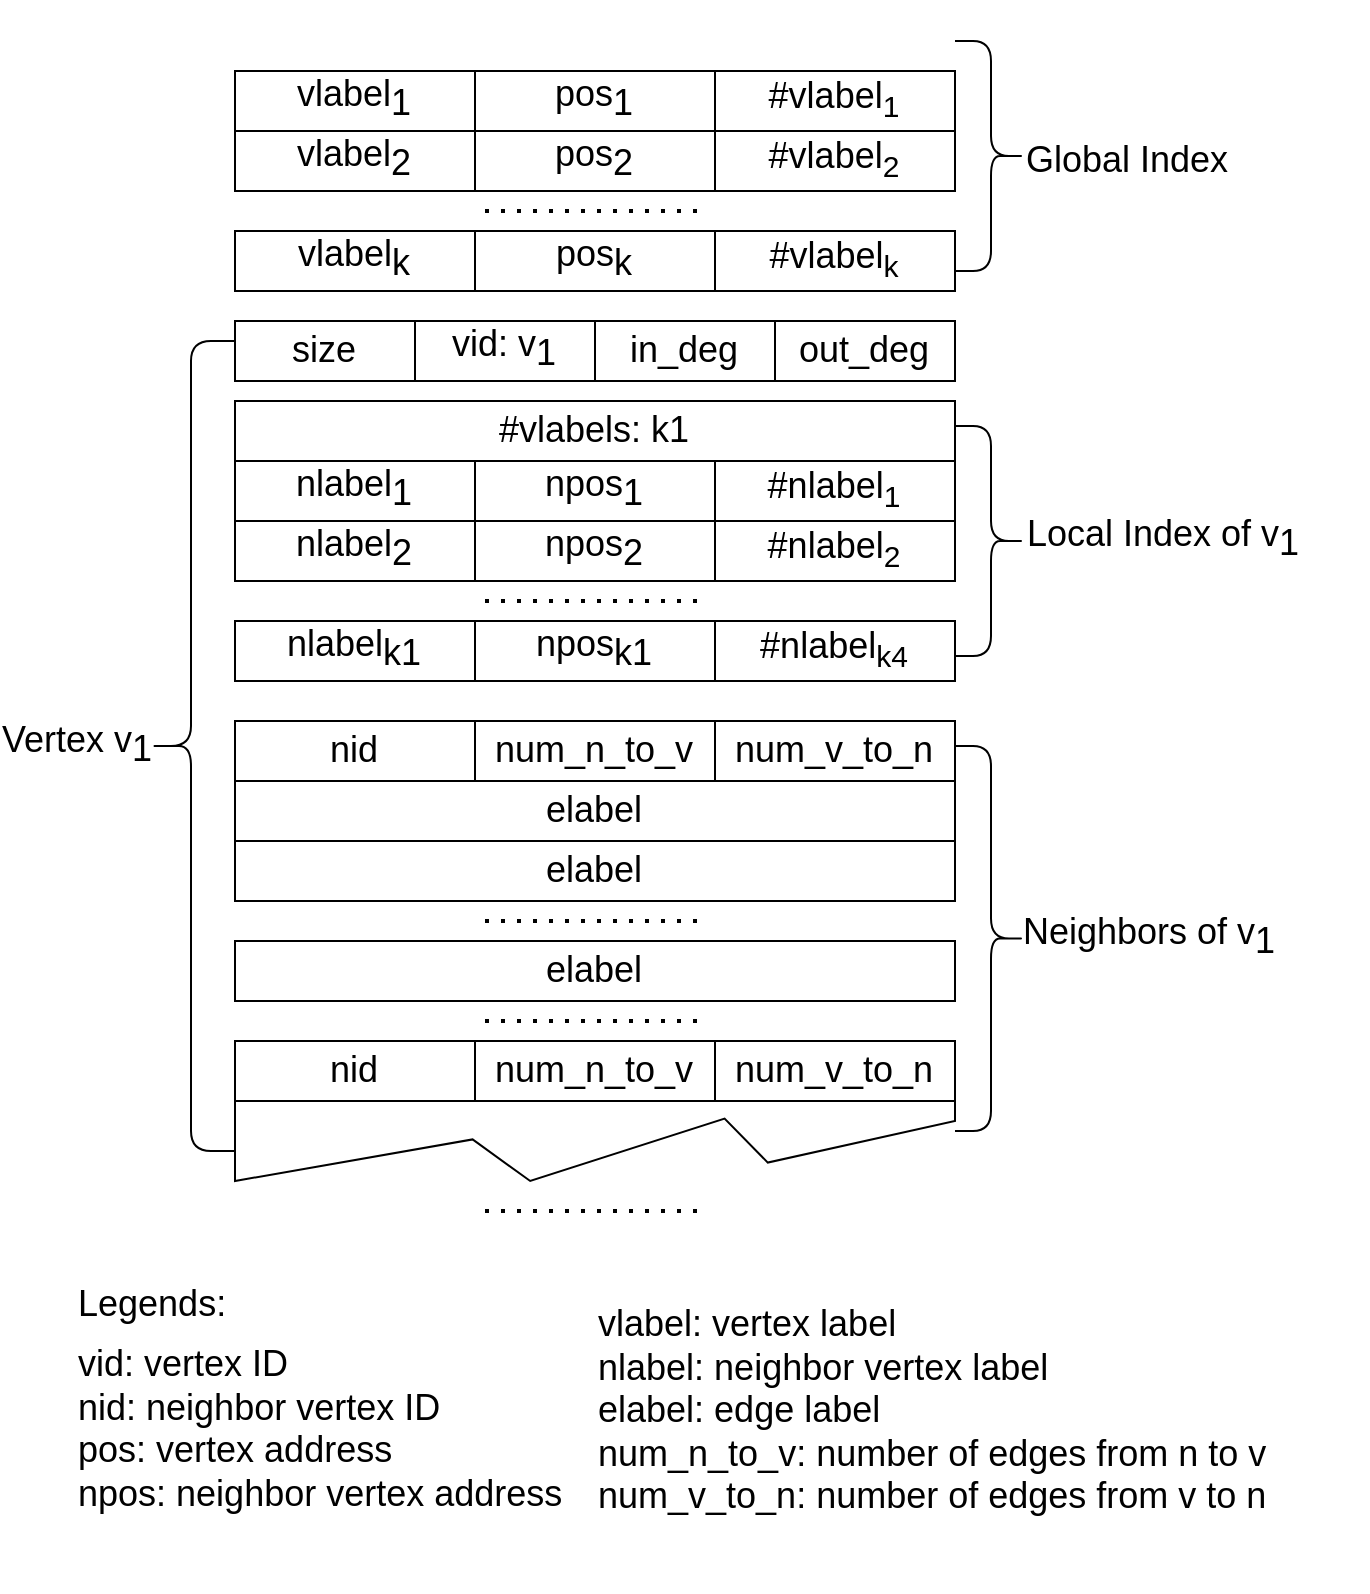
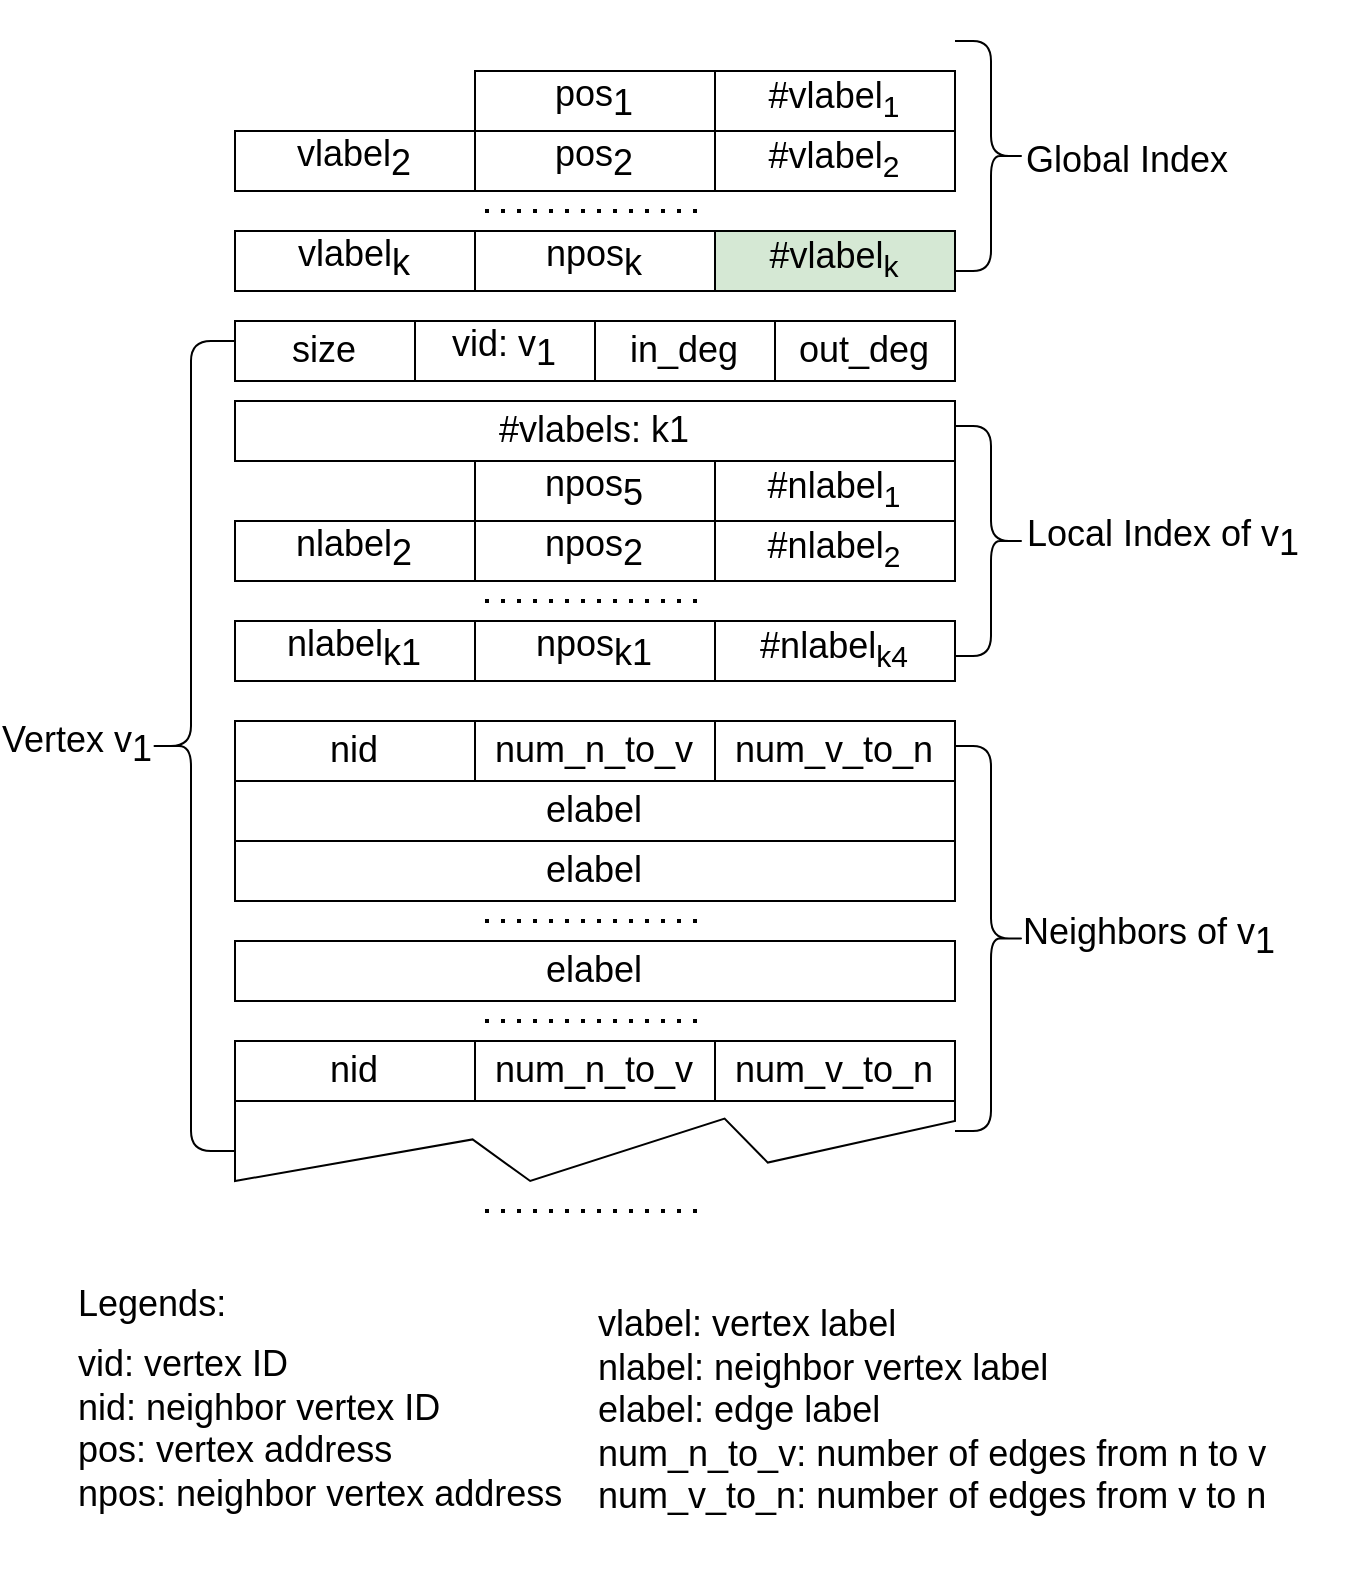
  <mxCell id="0" />
  <mxCell id="1" parent="0" />
  <mxCell id="2" value="" style="group;fontSize=18;" parent="1" vertex="1" connectable="0"><mxGeometry x="100" y="35" width="360" height="30" as="geometry" /></mxCell>
- <mxCell id="3" value="&lt;font style=&quot;font-size: 18px;&quot;&gt;vlabel&lt;sub style=&quot;font-size: 18px;&quot;&gt;1&lt;/sub&gt;&lt;/font&gt;" style="rounded=0;whiteSpace=wrap;html=1;fontSize=18;" parent="2" vertex="1"><mxGeometry width="120" height="30" as="geometry" /></mxCell>
  <mxCell id="4" value="&lt;font style=&quot;font-size: 18px;&quot;&gt;pos&lt;sub style=&quot;font-size: 18px;&quot;&gt;1&lt;/sub&gt;&lt;/font&gt;" style="rounded=0;whiteSpace=wrap;html=1;fontSize=18;" parent="2" vertex="1"><mxGeometry x="120" width="120" height="30" as="geometry" /></mxCell>
  <mxCell id="5" value="#vlabel&lt;sub&gt;1&lt;/sub&gt;" style="rounded=0;whiteSpace=wrap;html=1;fontSize=18;" parent="2" vertex="1"><mxGeometry x="240" width="120" height="30" as="geometry" /></mxCell>
  <mxCell id="6" value="" style="group;fontSize=18;" parent="1" vertex="1" connectable="0"><mxGeometry x="100" y="65" width="360" height="30" as="geometry" /></mxCell>
  <mxCell id="7" value="&lt;font style=&quot;font-size: 18px;&quot;&gt;vlabel&lt;sub style=&quot;font-size: 18px;&quot;&gt;2&lt;/sub&gt;&lt;/font&gt;" style="rounded=0;whiteSpace=wrap;html=1;fontSize=18;" parent="6" vertex="1"><mxGeometry width="120" height="30" as="geometry" /></mxCell>
  <mxCell id="8" value="&lt;font style=&quot;font-size: 18px;&quot;&gt;pos&lt;sub style=&quot;font-size: 18px;&quot;&gt;2&lt;/sub&gt;&lt;/font&gt;" style="rounded=0;whiteSpace=wrap;html=1;fontSize=18;" parent="6" vertex="1"><mxGeometry x="120" width="120" height="30" as="geometry" /></mxCell>
  <mxCell id="9" value="#vlabel&lt;sub&gt;2&lt;/sub&gt;" style="rounded=0;whiteSpace=wrap;html=1;fontSize=18;" parent="6" vertex="1"><mxGeometry x="240" width="120" height="30" as="geometry" /></mxCell>
  <mxCell id="10" value="" style="group;fontSize=18;" parent="1" vertex="1" connectable="0"><mxGeometry x="100" y="115" width="360" height="30" as="geometry" /></mxCell>
  <mxCell id="11" value="vlabel&lt;span style=&quot;font-size: 18px;&quot;&gt;&lt;sub style=&quot;font-size: 18px;&quot;&gt;k&lt;/sub&gt;&lt;/span&gt;" style="rounded=0;whiteSpace=wrap;html=1;fontSize=18;" parent="10" vertex="1"><mxGeometry width="120" height="30" as="geometry" /></mxCell>
- <mxCell id="12" value="pos&lt;span style=&quot;font-size: 18px;&quot;&gt;&lt;sub style=&quot;font-size: 18px;&quot;&gt;k&lt;/sub&gt;&lt;/span&gt;" style="rounded=0;whiteSpace=wrap;html=1;fontSize=18;" parent="10" vertex="1"><mxGeometry x="120" width="120" height="30" as="geometry" /></mxCell>
- <mxCell id="13" value="#vlabel&lt;sub&gt;k&lt;/sub&gt;" style="rounded=0;whiteSpace=wrap;html=1;fontSize=18;" parent="10" vertex="1"><mxGeometry x="240" width="120" height="30" as="geometry" /></mxCell>
+ <mxCell id="12" value="npos&lt;span style=&quot;font-size: 18px;&quot;&gt;&lt;sub style=&quot;font-size: 18px;&quot;&gt;k&lt;/sub&gt;&lt;/span&gt;" style="rounded=0;whiteSpace=wrap;html=1;fontSize=18;" parent="10" vertex="1"><mxGeometry x="120" width="120" height="30" as="geometry" /></mxCell>
+ <mxCell id="13" value="#vlabel&lt;sub&gt;k&lt;/sub&gt;" style="rounded=0;whiteSpace=wrap;html=1;fontSize=18;fillColor=#d5e8d4;" parent="10" vertex="1"><mxGeometry x="240" width="120" height="30" as="geometry" /></mxCell>
  <mxCell id="14" value="" style="endArrow=none;dashed=1;html=1;dashPattern=1 3;strokeWidth=2;spacing=2;verticalAlign=middle;fontSize=18;" parent="1" edge="1"><mxGeometry width="50" height="50" relative="1" as="geometry"><mxPoint x="225" y="105" as="sourcePoint" /><mxPoint x="335" y="105" as="targetPoint" /></mxGeometry></mxCell>
  <mxCell id="15" value="#vlabels: k&lt;span style=&quot;font-size: 18px&quot;&gt;1&lt;/span&gt;" style="rounded=0;whiteSpace=wrap;html=1;fontSize=18;" parent="1" vertex="1"><mxGeometry x="100" y="200" width="360" height="30" as="geometry" /></mxCell>
  <mxCell id="16" value="" style="group;fontSize=18;" parent="1" vertex="1" connectable="0"><mxGeometry x="100" y="230" width="360" height="30" as="geometry" /></mxCell>
- <mxCell id="17" value="nlabel&lt;sub style=&quot;font-size: 18px&quot;&gt;1&lt;/sub&gt;" style="rounded=0;whiteSpace=wrap;html=1;fontSize=18;" parent="16" vertex="1"><mxGeometry width="120" height="30" as="geometry" /></mxCell>
- <mxCell id="18" value="npos&lt;sub style=&quot;font-size: 18px&quot;&gt;1&lt;/sub&gt;" style="rounded=0;whiteSpace=wrap;html=1;fontSize=18;" parent="16" vertex="1"><mxGeometry x="120" width="120" height="30" as="geometry" /></mxCell>
+ <mxCell id="18" value="npos&lt;sub style=&quot;font-size: 18px&quot;&gt;5&lt;/sub&gt;" style="rounded=0;whiteSpace=wrap;html=1;fontSize=18;" parent="16" vertex="1"><mxGeometry x="120" width="120" height="30" as="geometry" /></mxCell>
  <mxCell id="19" value="#nlabel&lt;sub&gt;1&lt;/sub&gt;" style="rounded=0;whiteSpace=wrap;html=1;fontSize=18;" parent="16" vertex="1"><mxGeometry x="240" width="120" height="30" as="geometry" /></mxCell>
  <mxCell id="20" value="" style="group;fontSize=18;" parent="1" vertex="1" connectable="0"><mxGeometry x="100" y="260" width="360" height="30" as="geometry" /></mxCell>
  <mxCell id="21" value="nlabel&lt;span style=&quot;font-size: 18px&quot;&gt;&lt;sub style=&quot;font-size: 18px&quot;&gt;2&lt;/sub&gt;&lt;/span&gt;" style="rounded=0;whiteSpace=wrap;html=1;fontSize=18;" parent="20" vertex="1"><mxGeometry width="120" height="30" as="geometry" /></mxCell>
  <mxCell id="22" value="npos&lt;span style=&quot;font-size: 18px&quot;&gt;&lt;sub style=&quot;font-size: 18px&quot;&gt;2&lt;/sub&gt;&lt;/span&gt;" style="rounded=0;whiteSpace=wrap;html=1;fontSize=18;" parent="20" vertex="1"><mxGeometry x="120" width="120" height="30" as="geometry" /></mxCell>
  <mxCell id="23" value="#nlabel&lt;sub&gt;2&lt;/sub&gt;" style="rounded=0;whiteSpace=wrap;html=1;fontSize=18;" parent="20" vertex="1"><mxGeometry x="240" width="120" height="30" as="geometry" /></mxCell>
  <mxCell id="24" value="" style="group;fontSize=18;" parent="1" vertex="1" connectable="0"><mxGeometry x="100" y="310" width="360" height="30" as="geometry" /></mxCell>
  <mxCell id="25" value="nlabel&lt;span style=&quot;font-size: 18px&quot;&gt;&lt;sub style=&quot;font-size: 18px&quot;&gt;k1&lt;/sub&gt;&lt;/span&gt;" style="rounded=0;whiteSpace=wrap;html=1;fontSize=18;" parent="24" vertex="1"><mxGeometry width="120" height="30" as="geometry" /></mxCell>
  <mxCell id="26" value="npos&lt;span style=&quot;font-size: 18px&quot;&gt;&lt;sub style=&quot;font-size: 18px&quot;&gt;k1&lt;/sub&gt;&lt;/span&gt;" style="rounded=0;whiteSpace=wrap;html=1;fontSize=18;" parent="24" vertex="1"><mxGeometry x="120" width="120" height="30" as="geometry" /></mxCell>
  <mxCell id="27" value="#nlabel&lt;sub&gt;k4&lt;/sub&gt;" style="rounded=0;whiteSpace=wrap;html=1;fontSize=18;" parent="24" vertex="1"><mxGeometry x="240" width="120" height="30" as="geometry" /></mxCell>
  <mxCell id="28" value="" style="endArrow=none;dashed=1;html=1;dashPattern=1 3;strokeWidth=2;spacing=2;verticalAlign=middle;fontSize=18;" parent="1" edge="1"><mxGeometry width="50" height="50" relative="1" as="geometry"><mxPoint x="225" y="300" as="sourcePoint" /><mxPoint x="335" y="300" as="targetPoint" /></mxGeometry></mxCell>
  <mxCell id="29" value="" style="group;fontSize=18;" parent="1" vertex="1" connectable="0"><mxGeometry x="100" y="160" width="360" height="30" as="geometry" /></mxCell>
  <mxCell id="30" value="size" style="rounded=0;whiteSpace=wrap;html=1;fontSize=18;" parent="29" vertex="1"><mxGeometry width="90" height="30" as="geometry" /></mxCell>
  <mxCell id="31" value="vid: v&lt;sub style=&quot;font-size: 18px;&quot;&gt;1&lt;/sub&gt;" style="rounded=0;whiteSpace=wrap;html=1;fontSize=18;" parent="29" vertex="1"><mxGeometry x="90" width="90" height="30" as="geometry" /></mxCell>
  <mxCell id="32" value="in_deg" style="rounded=0;whiteSpace=wrap;html=1;fontSize=18;" parent="29" vertex="1"><mxGeometry x="180" width="90" height="30" as="geometry" /></mxCell>
  <mxCell id="33" value="out_deg" style="rounded=0;whiteSpace=wrap;html=1;fontSize=18;" parent="29" vertex="1"><mxGeometry x="270" width="90" height="30" as="geometry" /></mxCell>
  <mxCell id="34" value="" style="group;fontSize=18;" parent="1" vertex="1" connectable="0"><mxGeometry x="100" y="360" width="360" height="30" as="geometry" /></mxCell>
  <mxCell id="35" value="nid" style="rounded=0;whiteSpace=wrap;html=1;fontSize=18;" parent="34" vertex="1"><mxGeometry width="120" height="30" as="geometry" /></mxCell>
  <mxCell id="36" value="num_n_to_v" style="rounded=0;whiteSpace=wrap;html=1;fontSize=18;" parent="34" vertex="1"><mxGeometry x="120" width="120" height="30" as="geometry" /></mxCell>
  <mxCell id="37" value="num_v_to_n" style="rounded=0;whiteSpace=wrap;html=1;fontSize=18;" parent="34" vertex="1"><mxGeometry x="240" width="120" height="30" as="geometry" /></mxCell>
  <mxCell id="38" value="elabel" style="rounded=0;whiteSpace=wrap;html=1;fontSize=18;" parent="1" vertex="1"><mxGeometry x="100" y="390" width="360" height="30" as="geometry" /></mxCell>
  <mxCell id="39" value="elabel" style="rounded=0;whiteSpace=wrap;html=1;fontSize=18;" parent="1" vertex="1"><mxGeometry x="100" y="420" width="360" height="30" as="geometry" /></mxCell>
  <mxCell id="40" value="" style="endArrow=none;dashed=1;html=1;dashPattern=1 3;strokeWidth=2;spacing=2;verticalAlign=middle;fontSize=18;" parent="1" edge="1"><mxGeometry width="50" height="50" relative="1" as="geometry"><mxPoint x="225" y="460" as="sourcePoint" /><mxPoint x="335" y="460" as="targetPoint" /></mxGeometry></mxCell>
  <mxCell id="41" value="elabel" style="rounded=0;whiteSpace=wrap;html=1;fontSize=18;" parent="1" vertex="1"><mxGeometry x="100" y="470" width="360" height="30" as="geometry" /></mxCell>
  <mxCell id="42" value="" style="endArrow=none;dashed=1;html=1;dashPattern=1 3;strokeWidth=2;spacing=2;verticalAlign=middle;fontSize=18;" parent="1" edge="1"><mxGeometry x="234" y="505" width="50" height="50" as="geometry"><mxPoint x="225" y="510" as="sourcePoint" /><mxPoint x="335" y="510" as="targetPoint" /></mxGeometry></mxCell>
  <mxCell id="43" value="" style="verticalLabelPosition=bottom;verticalAlign=top;html=1;shape=mxgraph.basic.polygon;polyCoords=[[0,0],[1,0],[1,0.25],[0.74,0.77],[0.68,0.22],[0.41,1],[0.33,0.48],[0,1]];polyline=0;shadow=0;fontSize=18;" parent="1" vertex="1"><mxGeometry x="100" y="550" width="360" height="40" as="geometry" /></mxCell>
  <mxCell id="44" value="" style="group;fontSize=18;" parent="1" vertex="1" connectable="0"><mxGeometry x="100" y="520" width="360" height="30" as="geometry" /></mxCell>
  <mxCell id="45" value="nid" style="rounded=0;whiteSpace=wrap;html=1;fontSize=18;" parent="44" vertex="1"><mxGeometry width="120" height="30" as="geometry" /></mxCell>
  <mxCell id="46" value="num_n_to_v" style="rounded=0;whiteSpace=wrap;html=1;fontSize=18;" parent="44" vertex="1"><mxGeometry x="120" width="120" height="30" as="geometry" /></mxCell>
  <mxCell id="47" value="num_v_to_n" style="rounded=0;whiteSpace=wrap;html=1;fontSize=18;" parent="44" vertex="1"><mxGeometry x="240" width="120" height="30" as="geometry" /></mxCell>
  <mxCell id="48" value="" style="endArrow=none;dashed=1;html=1;dashPattern=1 3;strokeWidth=2;spacing=2;verticalAlign=middle;fontSize=18;" parent="1" edge="1"><mxGeometry x="234" y="600" width="50" height="50" as="geometry"><mxPoint x="225" y="605" as="sourcePoint" /><mxPoint x="335" y="605" as="targetPoint" /></mxGeometry></mxCell>
  <mxCell id="49" value="Local Index of v&lt;sub style=&quot;font-size: 18px;&quot;&gt;1&lt;/sub&gt;" style="text;html=1;align=center;verticalAlign=middle;resizable=0;points=[];autosize=1;fontSize=18;" parent="1" vertex="1"><mxGeometry x="489" y="255" width="150" height="30" as="geometry" /></mxCell>
  <mxCell id="50" value="&lt;font style=&quot;font-size: 18px&quot;&gt;vlabel: vertex label&lt;br&gt;nlabel: neighbor vertex label&lt;br&gt;elabel: edge label&lt;br&gt;num_n_to_v: number of edges from n to v&lt;br&gt;num_v_to_n: number of edges from v to n&lt;br&gt;&lt;/font&gt;" style="rounded=0;whiteSpace=wrap;html=1;align=left;verticalAlign=top;strokeColor=#FFFFFF;" parent="1" vertex="1"><mxGeometry x="280" y="645" width="366" height="130" as="geometry" /></mxCell>
  <mxCell id="51" value="&lt;font style=&quot;font-size: 18px&quot;&gt;&lt;span&gt;vid: vertex ID&lt;br&gt;&lt;/span&gt;nid: neighbor vertex ID&lt;br&gt;pos: vertex address&lt;br&gt;&lt;span&gt;npos: neighbor vertex address&lt;/span&gt;&lt;br&gt;&lt;/font&gt;" style="rounded=0;whiteSpace=wrap;html=1;align=left;verticalAlign=top;strokeColor=#FFFFFF;" parent="1" vertex="1"><mxGeometry x="20" y="665" width="260" height="90" as="geometry" /></mxCell>
  <mxCell id="52" value="&lt;font style=&quot;font-size: 18px&quot;&gt;Legends:&lt;br&gt;&lt;/font&gt;" style="rounded=0;whiteSpace=wrap;html=1;align=left;verticalAlign=top;strokeColor=#FFFFFF;" parent="1" vertex="1"><mxGeometry x="20" y="635" width="260" height="30" as="geometry" /></mxCell>
  <mxCell id="53" value="" style="shape=curlyBracket;whiteSpace=wrap;html=1;rounded=1;" parent="1" vertex="1"><mxGeometry x="56" y="170" width="44" height="405" as="geometry" /></mxCell>
  <mxCell id="54" value="&lt;font style=&quot;font-size: 18px&quot;&gt;Vertex v&lt;sub style=&quot;font-size: 18px&quot;&gt;1&lt;/sub&gt;&lt;/font&gt;" style="edgeLabel;html=1;align=center;verticalAlign=middle;resizable=0;points=[];fontSize=18;" parent="1" vertex="1" connectable="0"><mxGeometry x="20" y="372.5" as="geometry" /></mxCell>
  <mxCell id="55" value="Global Index" style="text;html=1;align=center;verticalAlign=middle;resizable=0;points=[];autosize=1;fontSize=18;" parent="1" vertex="1"><mxGeometry x="486" y="65" width="120" height="30" as="geometry" /></mxCell>
  <mxCell id="56" value="" style="shape=curlyBracket;whiteSpace=wrap;html=1;rounded=1;flipH=1;" parent="1" vertex="1"><mxGeometry x="460" y="20" width="36" height="115" as="geometry" /></mxCell>
  <mxCell id="57" value="" style="shape=curlyBracket;whiteSpace=wrap;html=1;rounded=1;flipH=1;" parent="1" vertex="1"><mxGeometry x="460" y="212.5" width="36" height="115" as="geometry" /></mxCell>
  <mxCell id="58" value="&lt;font style=&quot;font-size: 18px&quot;&gt;Neighbors of v&lt;sub style=&quot;font-size: 18px&quot;&gt;1&lt;/sub&gt;&lt;/font&gt;" style="edgeLabel;html=1;align=center;verticalAlign=middle;resizable=0;points=[];fontSize=18;" parent="1" vertex="1" connectable="0"><mxGeometry x="556" y="468.75" as="geometry" /></mxCell>
  <mxCell id="59" value="" style="shape=curlyBracket;whiteSpace=wrap;html=1;rounded=1;flipH=1;" parent="1" vertex="1"><mxGeometry x="460" y="372.5" width="36" height="192.5" as="geometry" /></mxCell>
